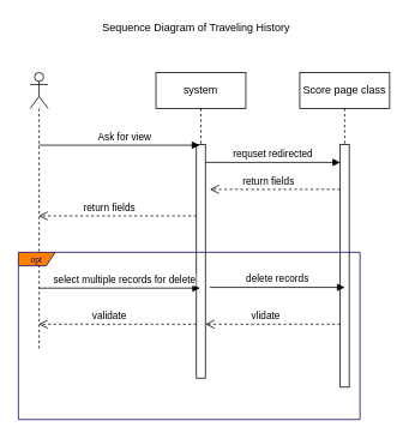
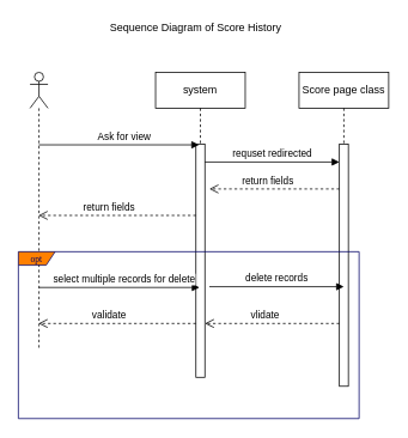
  <mxCell id="0" />
  <mxCell id="1" parent="0" />
  <mxCell id="2" value="" style="shape=umlLifeline;participant=umlActor;perimeter=lifelinePerimeter;whiteSpace=wrap;html=1;container=1;collapsible=0;recursiveResize=0;verticalAlign=top;spacingTop=36;labelBackgroundColor=#ffffff;outlineConnect=0;" parent="1" vertex="1"><mxGeometry x="33" y="80" width="20" height="310" as="geometry" /></mxCell>
  <mxCell id="3" value="system" style="shape=umlLifeline;perimeter=lifelinePerimeter;whiteSpace=wrap;html=1;container=1;collapsible=0;recursiveResize=0;outlineConnect=0;" parent="1" vertex="1"><mxGeometry x="173" y="80" width="100" height="340" as="geometry" /></mxCell>
  <mxCell id="4" value="" style="html=1;points=[];perimeter=orthogonalPerimeter;" parent="3" vertex="1"><mxGeometry x="45" y="80" width="10" height="260" as="geometry" /></mxCell>
- <mxCell id="5" value="Sequence Diagram of Traveling History" style="text;html=1;strokeColor=none;fillColor=none;align=center;verticalAlign=middle;whiteSpace=wrap;rounded=0;" parent="1" vertex="1"><mxGeometry x="53" y="20" width="330" height="20" as="geometry" /></mxCell>
+ <mxCell id="5" value="Sequence Diagram of Score History" style="text;html=1;strokeColor=none;fillColor=none;align=center;verticalAlign=middle;whiteSpace=wrap;rounded=0;" parent="1" vertex="1"><mxGeometry x="53" y="20" width="330" height="20" as="geometry" /></mxCell>
  <mxCell id="6" value="Ask for view" style="html=1;verticalAlign=bottom;endArrow=block;entryX=0.333;entryY=0.254;entryDx=0;entryDy=0;entryPerimeter=0;" parent="1" edge="1"><mxGeometry x="0.066" width="80" relative="1" as="geometry"><mxPoint x="42.667" y="160.833" as="sourcePoint" /><mxPoint x="221.5" y="160.833" as="targetPoint" /><mxPoint as="offset" /></mxGeometry></mxCell>
  <mxCell id="7" value="Score page class" style="shape=umlLifeline;perimeter=lifelinePerimeter;whiteSpace=wrap;html=1;container=1;collapsible=0;recursiveResize=0;outlineConnect=0;" parent="1" vertex="1"><mxGeometry x="333" y="80" width="100" height="350" as="geometry" /></mxCell>
  <mxCell id="8" value="" style="html=1;points=[];perimeter=orthogonalPerimeter;" parent="7" vertex="1"><mxGeometry x="45" y="80" width="10" height="270" as="geometry" /></mxCell>
  <mxCell id="9" value="requset redirected" style="html=1;verticalAlign=bottom;endArrow=block;" parent="1" edge="1"><mxGeometry relative="1" as="geometry"><mxPoint x="228" y="180" as="sourcePoint" /><mxPoint x="378" y="180" as="targetPoint" /></mxGeometry></mxCell>
  <mxCell id="10" value="return fields" style="html=1;verticalAlign=bottom;endArrow=open;dashed=1;endSize=8;" parent="1" edge="1"><mxGeometry x="0.103" relative="1" as="geometry"><mxPoint x="378" y="210" as="sourcePoint" /><mxPoint x="233" y="210" as="targetPoint" /><mxPoint as="offset" /></mxGeometry></mxCell>
  <mxCell id="11" value="return fields" style="html=1;verticalAlign=bottom;endArrow=open;dashed=1;endSize=8;" parent="1" target="2" edge="1"><mxGeometry x="0.103" relative="1" as="geometry"><mxPoint x="218" y="239.5" as="sourcePoint" /><mxPoint x="73" y="239.5" as="targetPoint" /><mxPoint as="offset" /></mxGeometry></mxCell>
  <mxCell id="12" value="select multiple records for delete" style="html=1;verticalAlign=bottom;endArrow=block;entryX=0.333;entryY=0.254;entryDx=0;entryDy=0;entryPerimeter=0;" parent="1" edge="1"><mxGeometry x="0.066" width="80" relative="1" as="geometry"><mxPoint x="43.167" y="319.833" as="sourcePoint" /><mxPoint x="222" y="319.833" as="targetPoint" /><mxPoint as="offset" /></mxGeometry></mxCell>
  <mxCell id="13" value="delete records" style="html=1;verticalAlign=bottom;endArrow=block;" parent="1" edge="1"><mxGeometry relative="1" as="geometry"><mxPoint x="233" y="319" as="sourcePoint" /><mxPoint x="383" y="319" as="targetPoint" /></mxGeometry></mxCell>
  <mxCell id="14" value="vlidate" style="html=1;verticalAlign=bottom;endArrow=open;dashed=1;endSize=8;" parent="1" edge="1"><mxGeometry x="0.103" relative="1" as="geometry"><mxPoint x="378" y="360" as="sourcePoint" /><mxPoint x="228" y="360" as="targetPoint" /><mxPoint as="offset" /></mxGeometry></mxCell>
  <mxCell id="15" value="validate" style="html=1;verticalAlign=bottom;endArrow=open;dashed=1;endSize=8;" parent="1" target="2" edge="1"><mxGeometry x="0.103" relative="1" as="geometry"><mxPoint x="218" y="360" as="sourcePoint" /><mxPoint x="64" y="360" as="targetPoint" /><mxPoint as="offset" /></mxGeometry></mxCell>
  <mxCell id="16" value="opt" style="shape=umlFrame;whiteSpace=wrap;html=1;strokeColor=#000066;fillColor=#FF8000;fontFamily=Tahoma;fontSize=10;fontColor=#000066;align=center;width=41;height=15;" parent="1" vertex="1"><mxGeometry x="20" y="280" width="380" height="186" as="geometry" /></mxCell>
